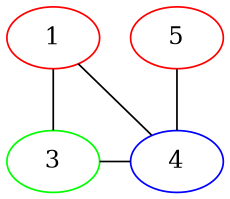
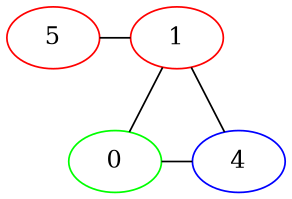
  graph {
    node [color=red]
-   3 [color=green]
+   3 [color=green label=0]
    4 [color=blue]
    1
    5
    subgraph sub_1 {
      rank=same
      3
      4
    }
    subgraph sub_2 {
      rank=same
      1
      5
    }
    3 -- 4
    1 -- 3
    1 -- 4
-   5 -- 4
+   5 -- 1
  }
